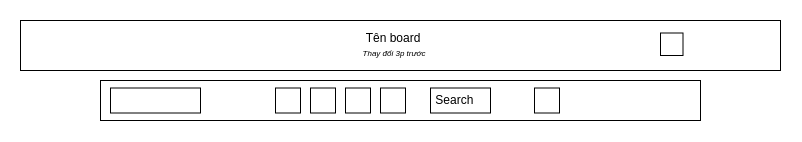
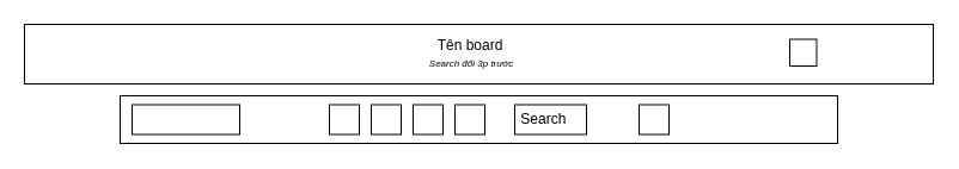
  <mxCell id="0" />
  <mxCell id="1" parent="0" />
  <mxCell id="2" value="" style="rounded=0;whiteSpace=wrap;html=1;hachureGap=4;pointerEvents=0;" vertex="1" parent="1"><mxGeometry x="20" y="20" width="760" height="50" as="geometry" /></mxCell>
  <mxCell id="3" value="" style="whiteSpace=wrap;html=1;aspect=fixed;hachureGap=4;pointerEvents=0;strokeColor=default;" vertex="1" parent="1"><mxGeometry x="660" y="32.5" width="22.5" height="22.5" as="geometry" /></mxCell>
  <mxCell id="4" value="" style="rounded=0;whiteSpace=wrap;html=1;hachureGap=4;pointerEvents=0;strokeColor=default;" vertex="1" parent="1"><mxGeometry x="100" y="80" width="600" height="40" as="geometry" /></mxCell>
  <mxCell id="5" value="Tên board" style="text;html=1;strokeColor=none;fillColor=none;align=center;verticalAlign=middle;whiteSpace=wrap;rounded=0;hachureGap=4;pointerEvents=0;" vertex="1" parent="1"><mxGeometry x="357.5" y="27.75" width="70" height="20" as="geometry" /></mxCell>
  <mxCell id="6" value="" style="whiteSpace=wrap;html=1;aspect=fixed;hachureGap=4;pointerEvents=0;strokeColor=default;" vertex="1" parent="1"><mxGeometry x="275" y="87.5" width="25" height="25" as="geometry" /></mxCell>
  <mxCell id="7" value="" style="whiteSpace=wrap;html=1;aspect=fixed;hachureGap=4;pointerEvents=0;strokeColor=default;" vertex="1" parent="1"><mxGeometry x="380" y="87.5" width="25" height="25" as="geometry" /></mxCell>
  <mxCell id="8" value="" style="whiteSpace=wrap;html=1;aspect=fixed;hachureGap=4;pointerEvents=0;strokeColor=default;" vertex="1" parent="1"><mxGeometry x="345" y="87.5" width="25" height="25" as="geometry" /></mxCell>
  <mxCell id="9" value="" style="whiteSpace=wrap;html=1;aspect=fixed;hachureGap=4;pointerEvents=0;strokeColor=default;" vertex="1" parent="1"><mxGeometry x="310" y="87.5" width="25" height="25" as="geometry" /></mxCell>
  <mxCell id="10" value="&amp;nbsp;Search" style="rounded=0;whiteSpace=wrap;html=1;hachureGap=4;pointerEvents=0;align=left;" vertex="1" parent="1"><mxGeometry x="430" y="87.5" width="60" height="25" as="geometry" /></mxCell>
  <mxCell id="11" value="" style="whiteSpace=wrap;html=1;aspect=fixed;hachureGap=4;pointerEvents=0;strokeColor=default;fontStyle=1" vertex="1" parent="1"><mxGeometry x="534" y="87.5" width="25" height="25" as="geometry" /></mxCell>
- <mxCell id="12" value="&lt;font style=&quot;font-size: 8px&quot;&gt;&lt;i&gt;Thay đổi 3p trước&lt;/i&gt;&lt;/font&gt;" style="text;html=1;strokeColor=none;fillColor=none;align=center;verticalAlign=middle;whiteSpace=wrap;rounded=0;hachureGap=4;pointerEvents=0;strokeWidth=1;" vertex="1" parent="1"><mxGeometry x="339" y="42.25" width="110" height="20" as="geometry" /></mxCell>
+ <mxCell id="12" value="&lt;font style=&quot;font-size: 8px&quot;&gt;&lt;i&gt;Search đổi 3p trước&lt;/i&gt;&lt;/font&gt;" style="text;html=1;strokeColor=none;fillColor=none;align=center;verticalAlign=middle;whiteSpace=wrap;rounded=0;hachureGap=4;pointerEvents=0;strokeWidth=1;" vertex="1" parent="1"><mxGeometry x="339" y="42.25" width="110" height="20" as="geometry" /></mxCell>
  <mxCell id="13" value="" style="rounded=0;whiteSpace=wrap;html=1;hachureGap=4;pointerEvents=0;strokeColor=default;strokeWidth=1;fillColor=#FFFFFF;" vertex="1" parent="1"><mxGeometry x="110" y="87.5" width="90" height="25" as="geometry" /></mxCell>
